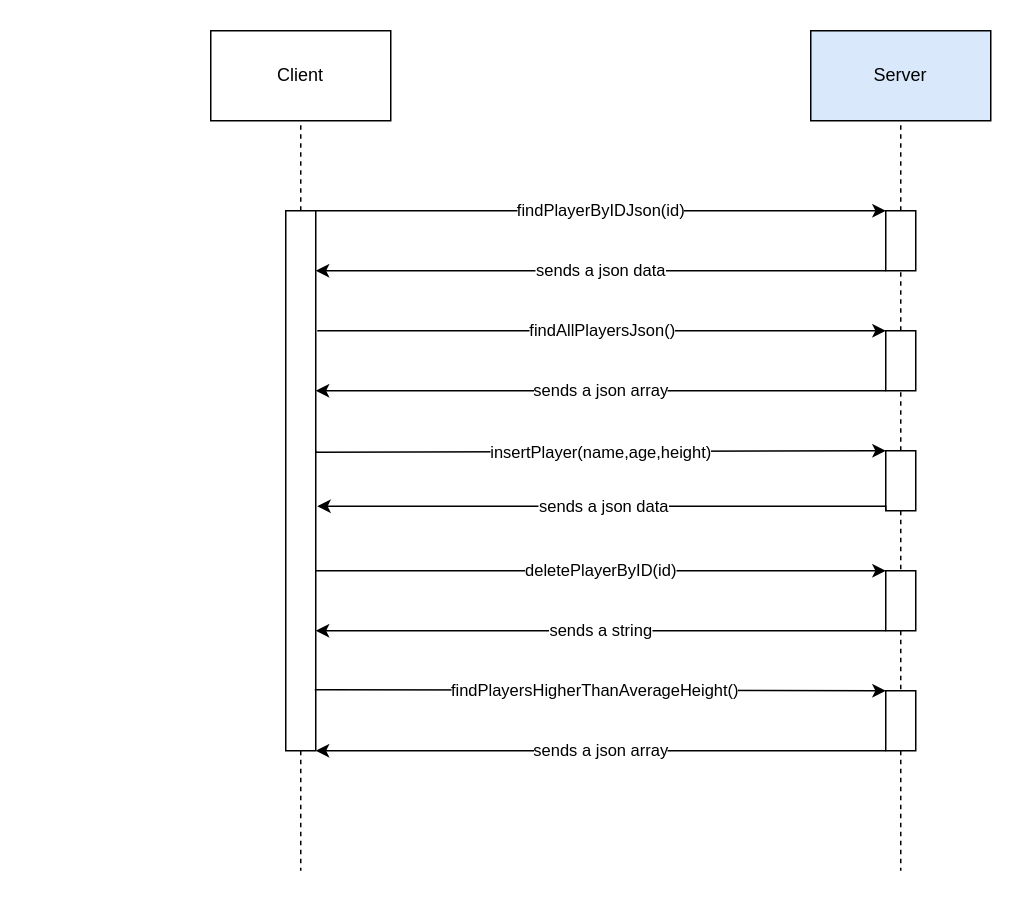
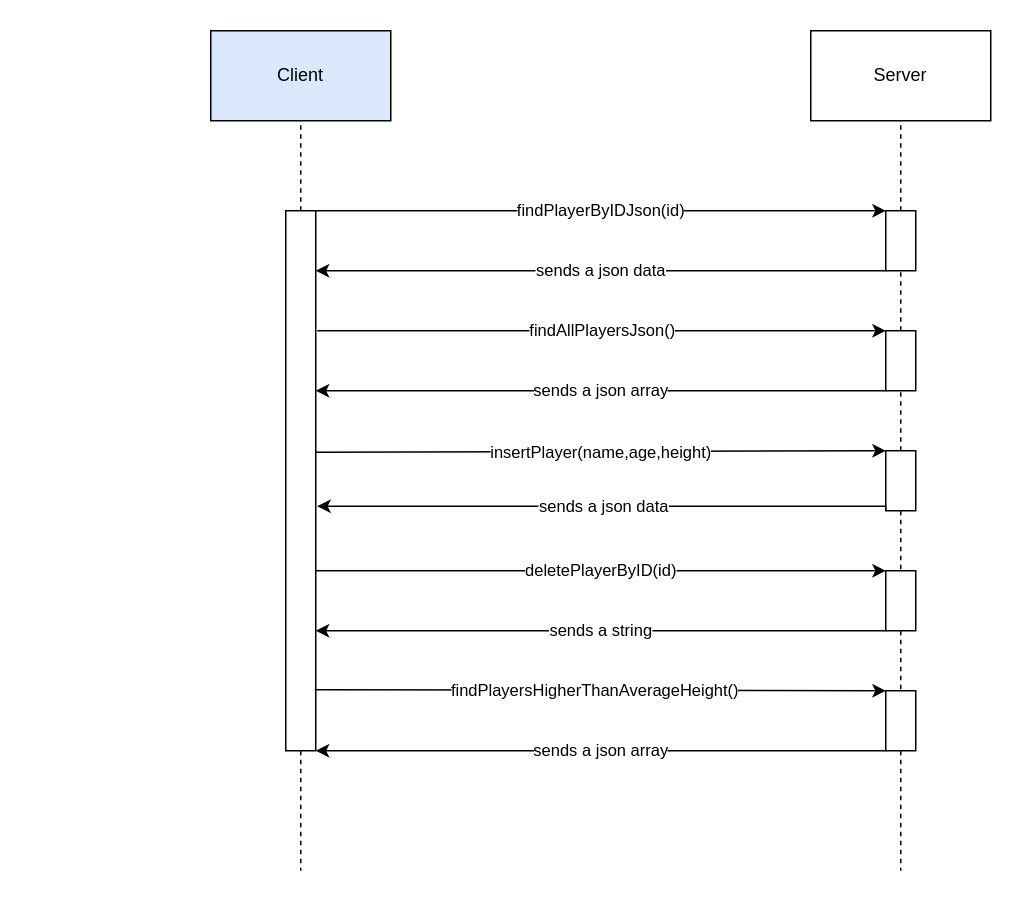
  <mxCell id="0" />
  <mxCell id="1" parent="0" />
- <mxCell id="2" value="Server" style="rounded=0;whiteSpace=wrap;html=1;fillColor=#dae8fc;" vertex="1" parent="1"><mxGeometry x="540" y="20" width="120" height="60" as="geometry" /></mxCell>
- <mxCell id="3" value="Client" style="rounded=0;whiteSpace=wrap;html=1;" vertex="1" parent="1"><mxGeometry x="140" y="20" width="120" height="60" as="geometry" /></mxCell>
+ <mxCell id="2" value="Server" style="rounded=0;whiteSpace=wrap;html=1;" vertex="1" parent="1"><mxGeometry x="540" y="20" width="120" height="60" as="geometry" /></mxCell>
+ <mxCell id="3" value="Client" style="rounded=0;whiteSpace=wrap;html=1;fillColor=#dae8fc;" vertex="1" parent="1"><mxGeometry x="140" y="20" width="120" height="60" as="geometry" /></mxCell>
  <mxCell id="4" value="" style="endArrow=none;dashed=1;html=1;rounded=0;entryX=0.5;entryY=1;entryDx=0;entryDy=0;exitX=0;exitY=0.5;exitDx=0;exitDy=0;" edge="1" parent="1" source="7" target="3"><mxGeometry width="50" height="50" relative="1" as="geometry"><mxPoint x="200" y="160" as="sourcePoint" /><mxPoint x="420" y="170" as="targetPoint" /></mxGeometry></mxCell>
  <mxCell id="5" value="" style="endArrow=none;dashed=1;html=1;rounded=0;entryX=0.5;entryY=1;entryDx=0;entryDy=0;exitX=0;exitY=0.5;exitDx=0;exitDy=0;" edge="1" parent="1" source="10" target="2"><mxGeometry width="50" height="50" relative="1" as="geometry"><mxPoint x="600" y="150" as="sourcePoint" /><mxPoint x="580" y="145" as="targetPoint" /></mxGeometry></mxCell>
  <mxCell id="6" value="findPlayerByIDJson(id)" style="edgeStyle=orthogonalEdgeStyle;rounded=0;orthogonalLoop=1;jettySize=auto;html=1;exitX=0;exitY=0;exitDx=0;exitDy=0;entryX=0;entryY=1;entryDx=0;entryDy=0;" edge="1" parent="1" source="7" target="10"><mxGeometry relative="1" as="geometry"><Array as="points"><mxPoint x="400" y="140" /><mxPoint x="400" y="140" /></Array></mxGeometry></mxCell>
  <mxCell id="7" value="" style="rounded=0;whiteSpace=wrap;html=1;rotation=90;" vertex="1" parent="1"><mxGeometry x="20" y="310" width="360" height="20" as="geometry" /></mxCell>
  <mxCell id="8" value="" style="endArrow=none;dashed=1;html=1;rounded=0;exitX=1;exitY=0.5;exitDx=0;exitDy=0;" edge="1" parent="1" source="7"><mxGeometry width="50" height="50" relative="1" as="geometry"><mxPoint x="200" y="500" as="sourcePoint" /><mxPoint x="200" y="580" as="targetPoint" /></mxGeometry></mxCell>
  <mxCell id="9" value="sends a json data" style="edgeStyle=orthogonalEdgeStyle;rounded=0;orthogonalLoop=1;jettySize=auto;html=1;exitX=1;exitY=1;exitDx=0;exitDy=0;" edge="1" parent="1" source="10"><mxGeometry relative="1" as="geometry"><Array as="points"><mxPoint x="211" y="180" /></Array><mxPoint as="offset" /><mxPoint x="210" y="180" as="targetPoint" /></mxGeometry></mxCell>
  <mxCell id="10" value="" style="rounded=0;whiteSpace=wrap;html=1;rotation=90;" vertex="1" parent="1"><mxGeometry x="580" y="150" width="40" height="20" as="geometry" /></mxCell>
  <mxCell id="11" value="" style="endArrow=none;dashed=1;html=1;rounded=0;entryX=1;entryY=0.5;entryDx=0;entryDy=0;exitX=0;exitY=0.5;exitDx=0;exitDy=0;" edge="1" parent="1" source="12" target="10"><mxGeometry width="50" height="50" relative="1" as="geometry"><mxPoint x="600" y="260" as="sourcePoint" /><mxPoint x="599.5" y="430" as="targetPoint" /></mxGeometry></mxCell>
  <mxCell id="12" value="" style="rounded=0;whiteSpace=wrap;html=1;rotation=90;" vertex="1" parent="1"><mxGeometry x="580" y="230" width="40" height="20" as="geometry" /></mxCell>
  <mxCell id="13" value="" style="rounded=0;whiteSpace=wrap;html=1;rotation=90;" vertex="1" parent="1"><mxGeometry x="580" y="310" width="40" height="20" as="geometry" /></mxCell>
  <mxCell id="14" value="" style="rounded=0;whiteSpace=wrap;html=1;rotation=90;" vertex="1" parent="1"><mxGeometry x="580" y="390" width="40" height="20" as="geometry" /></mxCell>
  <mxCell id="15" value="" style="endArrow=none;dashed=1;html=1;rounded=0;entryX=1;entryY=0.5;entryDx=0;entryDy=0;exitX=0;exitY=0.5;exitDx=0;exitDy=0;" edge="1" parent="1" source="13" target="12"><mxGeometry width="50" height="50" relative="1" as="geometry"><mxPoint x="610" y="270" as="sourcePoint" /><mxPoint x="610" y="230" as="targetPoint" /></mxGeometry></mxCell>
  <mxCell id="16" value="" style="endArrow=none;dashed=1;html=1;rounded=0;entryX=0;entryY=0.5;entryDx=0;entryDy=0;exitX=1;exitY=0.5;exitDx=0;exitDy=0;" edge="1" parent="1" source="13" target="14"><mxGeometry width="50" height="50" relative="1" as="geometry"><mxPoint x="620" y="280" as="sourcePoint" /><mxPoint x="620" y="240" as="targetPoint" /></mxGeometry></mxCell>
  <mxCell id="17" value="findAllPlayersJson()" style="edgeStyle=orthogonalEdgeStyle;rounded=0;orthogonalLoop=1;jettySize=auto;html=1;entryX=0;entryY=1;entryDx=0;entryDy=0;" edge="1" parent="1" target="12"><mxGeometry x="0.0" relative="1" as="geometry"><Array as="points"><mxPoint x="211" y="220" /></Array><mxPoint x="211" y="220" as="sourcePoint" /><mxPoint x="600" y="150" as="targetPoint" /><mxPoint as="offset" /></mxGeometry></mxCell>
  <mxCell id="18" value="sends a json array" style="edgeStyle=orthogonalEdgeStyle;rounded=0;orthogonalLoop=1;jettySize=auto;html=1;exitX=1;exitY=1;exitDx=0;exitDy=0;" edge="1" parent="1" source="12"><mxGeometry relative="1" as="geometry"><Array as="points"><mxPoint x="212" y="260" /></Array><mxPoint as="offset" /><mxPoint x="719.34" y="279.28" as="sourcePoint" /><mxPoint x="210" y="260" as="targetPoint" /></mxGeometry></mxCell>
  <mxCell id="19" value="insertPlayer(name,age,height)" style="edgeStyle=orthogonalEdgeStyle;rounded=0;orthogonalLoop=1;jettySize=auto;html=1;exitX=0.281;exitY=-0.067;exitDx=0;exitDy=0;exitPerimeter=0;entryX=0;entryY=1;entryDx=0;entryDy=0;" edge="1" parent="1" target="13"><mxGeometry relative="1" as="geometry"><Array as="points"><mxPoint x="210" y="301" /></Array><mxPoint x="210.04" y="300" as="sourcePoint" /><mxPoint x="570" y="320" as="targetPoint" /></mxGeometry></mxCell>
  <mxCell id="20" value="sends a json data" style="edgeStyle=orthogonalEdgeStyle;rounded=0;orthogonalLoop=1;jettySize=auto;html=1;exitX=1;exitY=1;exitDx=0;exitDy=0;" edge="1" parent="1" source="13"><mxGeometry relative="1" as="geometry"><Array as="points"><mxPoint x="590" y="337" /></Array><mxPoint as="offset" /><mxPoint x="584" y="360" as="sourcePoint" /><mxPoint x="211" y="337" as="targetPoint" /></mxGeometry></mxCell>
  <mxCell id="21" value="deletePlayerByID(id)" style="edgeStyle=orthogonalEdgeStyle;rounded=0;orthogonalLoop=1;jettySize=auto;html=1;entryX=0;entryY=1;entryDx=0;entryDy=0;" edge="1" parent="1" target="14"><mxGeometry relative="1" as="geometry"><Array as="points"><mxPoint x="212" y="380" /></Array><mxPoint x="210" y="380" as="sourcePoint" /><mxPoint x="570" y="480" as="targetPoint" /></mxGeometry></mxCell>
  <mxCell id="22" value="sends a string" style="edgeStyle=orthogonalEdgeStyle;rounded=0;orthogonalLoop=1;jettySize=auto;html=1;exitX=1;exitY=1;exitDx=0;exitDy=0;" edge="1" parent="1" source="14"><mxGeometry relative="1" as="geometry"><Array as="points"><mxPoint x="410" y="420" /><mxPoint x="410" y="420" /></Array><mxPoint as="offset" /><mxPoint x="610.66" y="472.04" as="sourcePoint" /><mxPoint x="210" y="420" as="targetPoint" /></mxGeometry></mxCell>
  <mxCell id="23" value="" style="rounded=0;whiteSpace=wrap;html=1;rotation=90;" vertex="1" parent="1"><mxGeometry x="580" y="470" width="40" height="20" as="geometry" /></mxCell>
  <mxCell id="24" value="" style="endArrow=none;dashed=1;html=1;rounded=0;entryX=0;entryY=0.5;entryDx=0;entryDy=0;exitX=1;exitY=0.5;exitDx=0;exitDy=0;" edge="1" parent="1" source="14" target="23"><mxGeometry width="50" height="50" relative="1" as="geometry"><mxPoint x="610" y="350" as="sourcePoint" /><mxPoint x="610" y="390" as="targetPoint" /></mxGeometry></mxCell>
  <mxCell id="25" value="" style="endArrow=none;dashed=1;html=1;rounded=0;exitX=1;exitY=0.5;exitDx=0;exitDy=0;" edge="1" parent="1" source="23"><mxGeometry width="50" height="50" relative="1" as="geometry"><mxPoint x="210" y="510" as="sourcePoint" /><mxPoint x="600" y="580" as="targetPoint" /></mxGeometry></mxCell>
  <mxCell id="26" value="findPlayersHigherThanAverageHeight()" style="edgeStyle=orthogonalEdgeStyle;rounded=0;orthogonalLoop=1;jettySize=auto;html=1;entryX=0;entryY=1;entryDx=0;entryDy=0;exitX=0.887;exitY=0.033;exitDx=0;exitDy=0;exitPerimeter=0;" edge="1" parent="1" source="7" target="23"><mxGeometry x="-0.017" relative="1" as="geometry"><Array as="points"><mxPoint x="213" y="459" /></Array><mxPoint x="220" y="390" as="sourcePoint" /><mxPoint x="600" y="390" as="targetPoint" /><mxPoint as="offset" /></mxGeometry></mxCell>
  <mxCell id="27" value="sends a json array" style="edgeStyle=orthogonalEdgeStyle;rounded=0;orthogonalLoop=1;jettySize=auto;html=1;exitX=1;exitY=1;exitDx=0;exitDy=0;entryX=1;entryY=0;entryDx=0;entryDy=0;" edge="1" parent="1" source="23" target="7"><mxGeometry relative="1" as="geometry"><Array as="points"><mxPoint x="400" y="500" /><mxPoint x="400" y="500" /></Array><mxPoint as="offset" /><mxPoint x="600" y="430" as="sourcePoint" /><mxPoint x="220" y="430" as="targetPoint" /></mxGeometry></mxCell>
